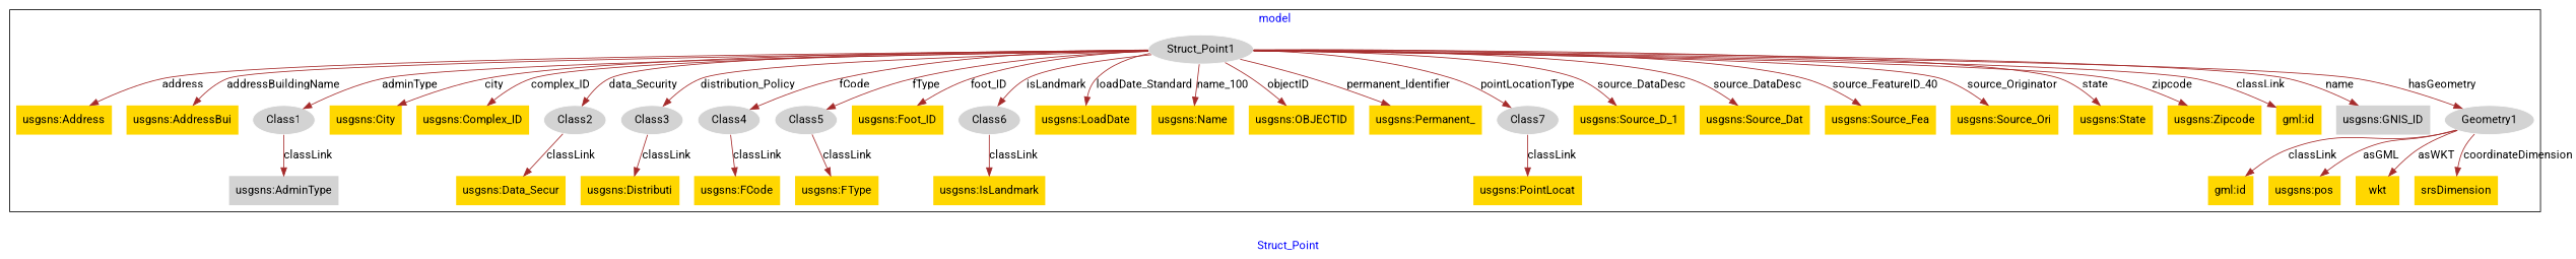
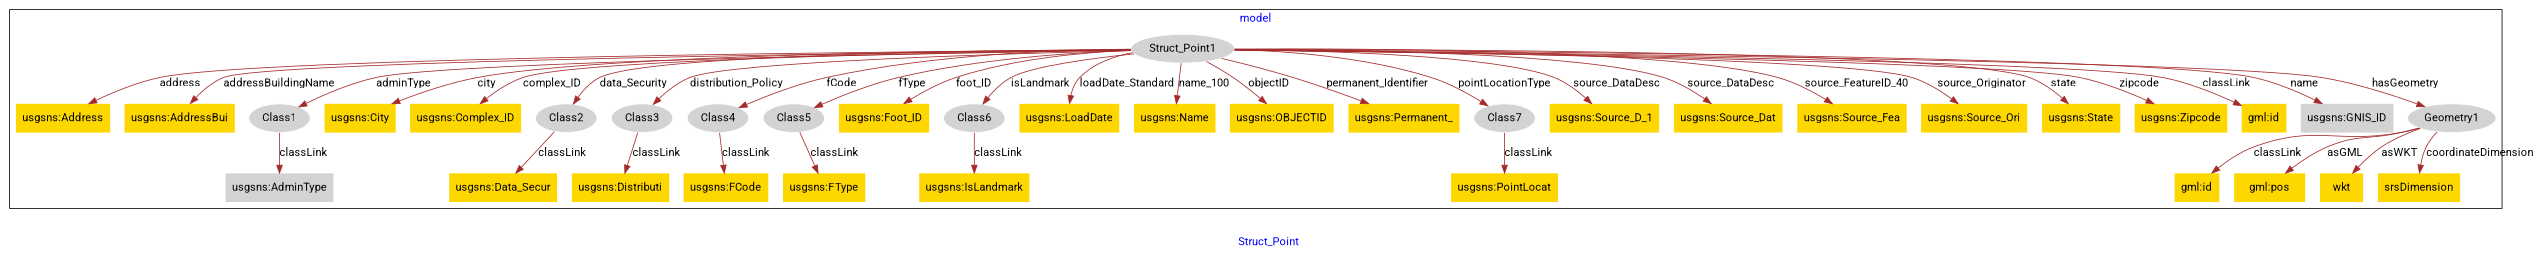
  digraph {
    fontcolor=blue
    fontname=Roboto
    label=Struct_Point
    remincross=true
    node [fillcolor=gold fontname=Roboto style=filled shape=plaintext]
    edge [color=brown fontcolor=black fontname=Roboto]
    n1 [color=white fillcolor=lightgray label=Struct_Point1 shape=""]
    n2 [label="usgsns:Address"]
    n3 [label="usgsns:AddressBui"]
    n4 [color=white fillcolor=lightgray label=Class1 shape=""]
    n5 [label="usgsns:City"]
    n6 [label="usgsns:Complex_ID"]
    n7 [color=white fillcolor=lightgray label=Class2 shape=""]
    n8 [color=white fillcolor=lightgray label=Class3 shape=""]
    n9 [color=white fillcolor=lightgray label=Class4 shape=""]
    n10 [color=white fillcolor=lightgray label=Class5 shape=""]
    n11 [label="usgsns:Foot_ID"]
    n12 [color=white fillcolor=lightgray label=Class6 shape=""]
    n13 [label="usgsns:LoadDate"]
    n14 [label="usgsns:Name"]
    n15 [label="usgsns:OBJECTID"]
    n16 [label="usgsns:Permanent_"]
    n17 [color=white fillcolor=lightgray label=Class7 shape=""]
    n18 [label="usgsns:Source_D_1"]
    n19 [label="usgsns:Source_Dat"]
    n20 [label="usgsns:Source_Fea"]
    n21 [label="usgsns:Source_Ori"]
    n22 [label="usgsns:State"]
    n23 [label="usgsns:Zipcode"]
    n24 [label="gml:id"]
    n25 [fillcolor=lightgray label="usgsns:GNIS_ID"]
    n26 [color=white fillcolor=lightgray label=Geometry1 shape=""]
    n27 [label="gml:id"]
-   n28 [label="usgsns:pos"]
+   n28 [label="gml:pos"]
    n29 [label=wkt]
    n30 [label=srsDimension]
    n31 [fillcolor=lightgray label="usgsns:AdminType"]
    n32 [label="usgsns:Data_Secur"]
    n33 [label="usgsns:Distributi"]
    n34 [label="usgsns:FCode"]
    n35 [label="usgsns:FType"]
    n36 [label="usgsns:IsLandmark"]
    n37 [label="usgsns:PointLocat"]
    subgraph cluster_1 {
      label=model
      n1
      n2
      n3
      n4
      n5
      n6
      n7
      n8
      n9
      n10
      n11
      n12
      n13
      n14
      n15
      n16
      n17
      n18
      n19
      n20
      n21
      n22
      n23
      n24
      n25
      n26
      n27
      n28
      n29
      n30
      n31
      n32
      n33
      n34
      n35
      n36
      n37
    }
    n1 -> n2 [label=address]
    n1 -> n3 [label=addressBuildingName]
    n1 -> n4 [label=adminType]
    n1 -> n5 [label=city]
    n1 -> n6 [label=complex_ID]
    n1 -> n7 [label=data_Security]
    n1 -> n8 [label=distribution_Policy]
    n1 -> n9 [label=fCode]
    n1 -> n10 [label=fType]
    n1 -> n11 [label=foot_ID]
    n1 -> n12 [label=isLandmark]
    n1 -> n13 [label=loadDate_Standard]
    n1 -> n14 [label=name_100]
    n1 -> n15 [label=objectID]
    n1 -> n16 [label=permanent_Identifier]
    n1 -> n17 [label=pointLocationType]
    n1 -> n18 [label=source_DataDesc]
    n1 -> n19 [label=source_DataDesc]
    n1 -> n20 [label=source_FeatureID_40]
    n1 -> n21 [label=source_Originator]
    n1 -> n22 [label=state]
    n1 -> n23 [label=zipcode]
    n1 -> n24 [label=classLink]
    n1 -> n25 [label=name]
    n1 -> n26 [label=hasGeometry]
    n4 -> n31 [label=classLink]
    n7 -> n32 [label=classLink]
    n8 -> n33 [label=classLink]
    n9 -> n34 [label=classLink]
    n10 -> n35 [label=classLink]
    n12 -> n36 [label=classLink]
    n17 -> n37 [label=classLink]
    n26 -> n27 [label=classLink]
    n26 -> n28 [label=asGML]
    n26 -> n29 [label=asWKT]
    n26 -> n30 [label=coordinateDimension]
  }
